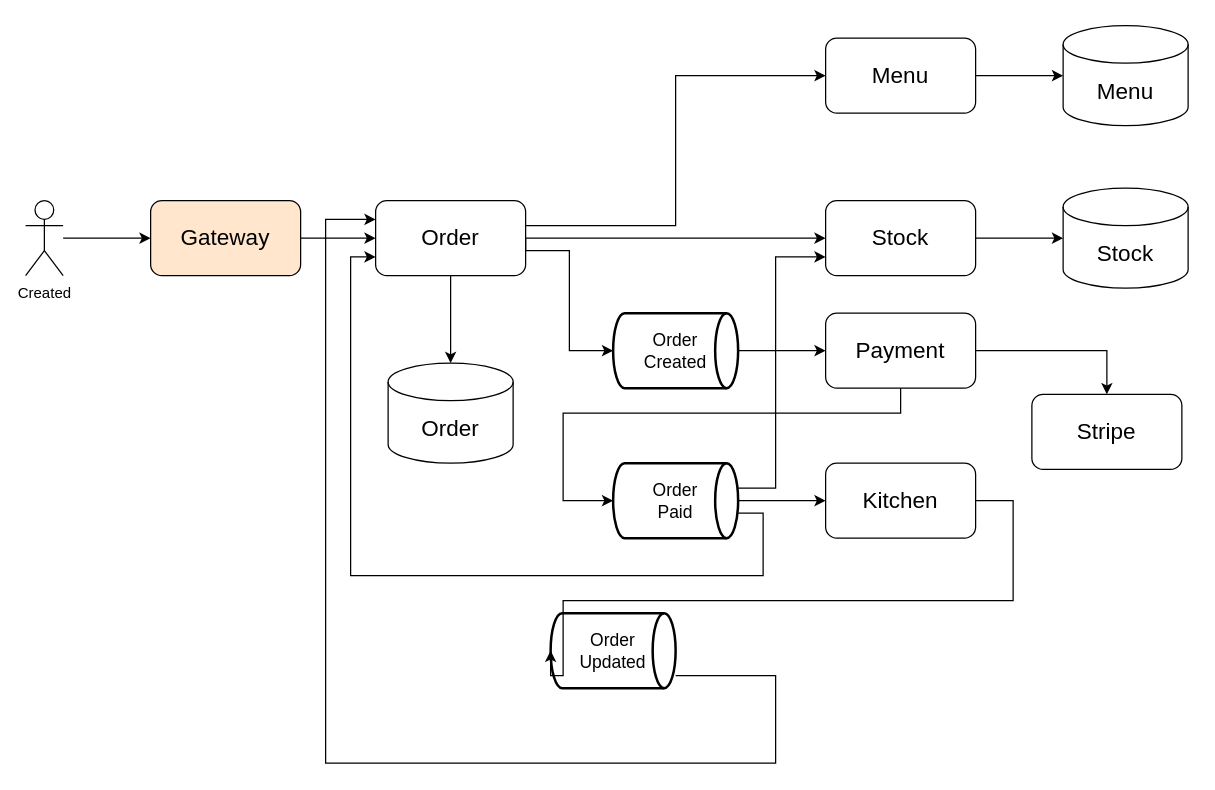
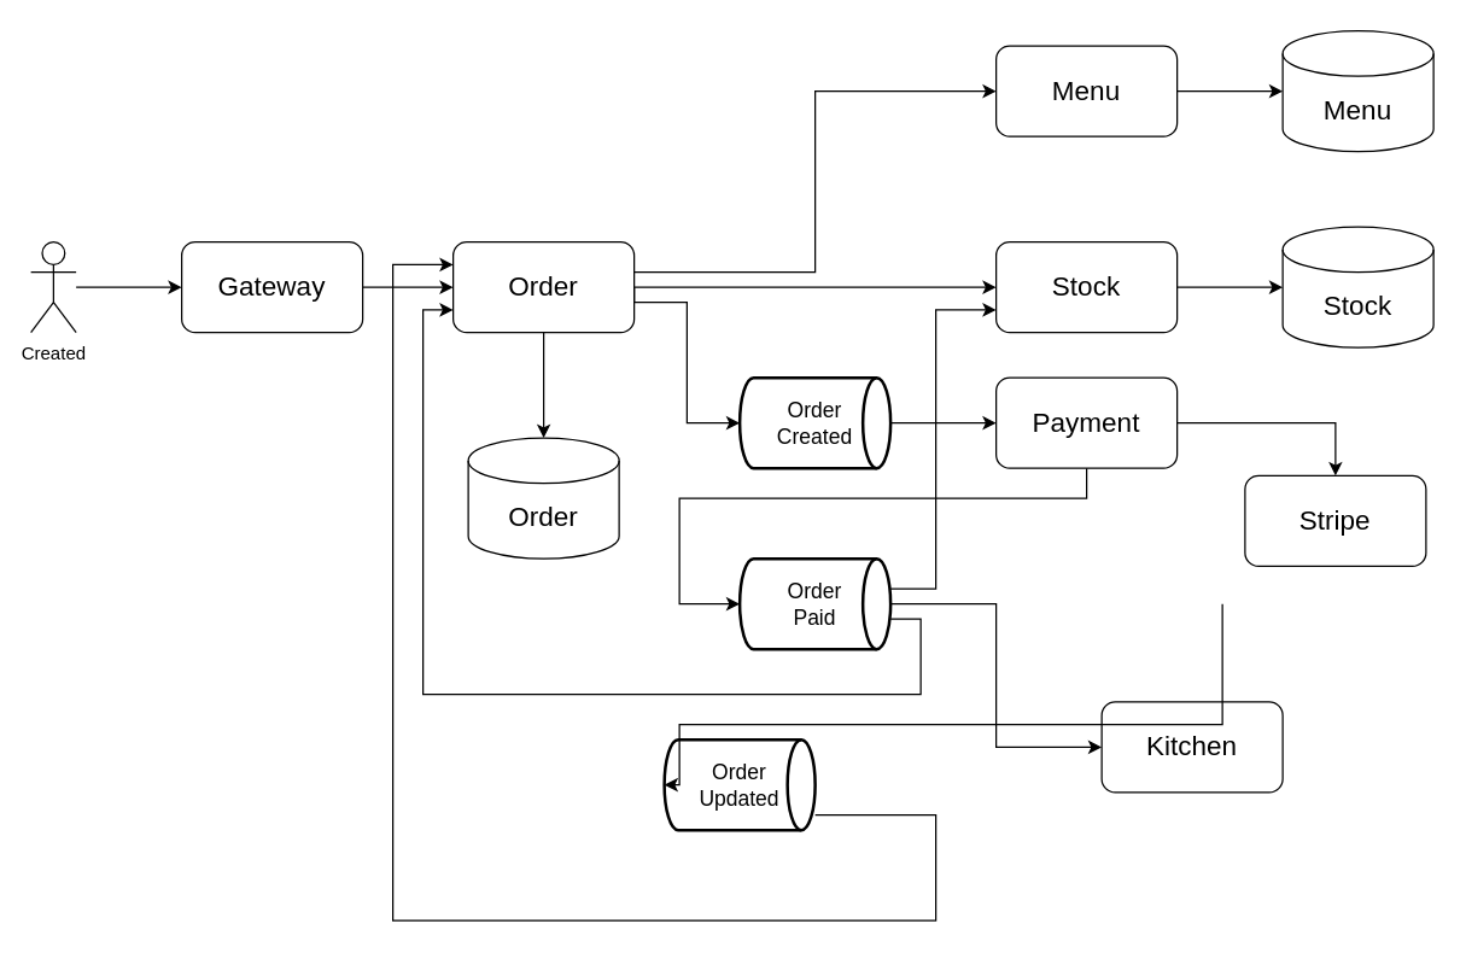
  <mxCell id="0" />
  <mxCell id="1" parent="0" />
  <mxCell id="2" value="" style="edgeStyle=orthogonalEdgeStyle;rounded=0;orthogonalLoop=1;jettySize=auto;html=1;" edge="1" parent="1" source="3" target="5"><mxGeometry relative="1" as="geometry" /></mxCell>
  <mxCell id="3" value="Created" style="shape=umlActor;verticalLabelPosition=bottom;verticalAlign=top;html=1;outlineConnect=0;" vertex="1" parent="1"><mxGeometry x="20" y="160" width="30" height="60" as="geometry" /></mxCell>
  <mxCell id="4" value="" style="edgeStyle=orthogonalEdgeStyle;rounded=0;orthogonalLoop=1;jettySize=auto;html=1;" edge="1" parent="1" source="5" target="9"><mxGeometry relative="1" as="geometry" /></mxCell>
- <mxCell id="5" value="&lt;font style=&quot;font-size: 18px;&quot;&gt;Gateway&lt;/font&gt;" style="rounded=1;whiteSpace=wrap;html=1;fillColor=#ffe6cc;" vertex="1" parent="1"><mxGeometry x="120" y="160" width="120" height="60" as="geometry" /></mxCell>
+ <mxCell id="5" value="&lt;font style=&quot;font-size: 18px;&quot;&gt;Gateway&lt;/font&gt;" style="rounded=1;whiteSpace=wrap;html=1;" vertex="1" parent="1"><mxGeometry x="120" y="160" width="120" height="60" as="geometry" /></mxCell>
  <mxCell id="6" value="" style="edgeStyle=orthogonalEdgeStyle;rounded=0;orthogonalLoop=1;jettySize=auto;html=1;" edge="1" parent="1" source="9" target="10"><mxGeometry relative="1" as="geometry" /></mxCell>
  <mxCell id="7" value="" style="edgeStyle=orthogonalEdgeStyle;rounded=0;orthogonalLoop=1;jettySize=auto;html=1;" edge="1" parent="1" source="9" target="12"><mxGeometry relative="1" as="geometry" /></mxCell>
  <mxCell id="8" style="edgeStyle=orthogonalEdgeStyle;rounded=0;orthogonalLoop=1;jettySize=auto;html=1;entryX=0;entryY=0.5;entryDx=0;entryDy=0;" edge="1" parent="1" source="9" target="15"><mxGeometry relative="1" as="geometry"><Array as="points"><mxPoint x="540" y="180" /><mxPoint x="540" y="60" /></Array></mxGeometry></mxCell>
  <mxCell id="9" value="&lt;font style=&quot;font-size: 18px;&quot;&gt;Order&lt;/font&gt;" style="rounded=1;whiteSpace=wrap;html=1;" vertex="1" parent="1"><mxGeometry x="300" y="160" width="120" height="60" as="geometry" /></mxCell>
  <mxCell id="10" value="&lt;font style=&quot;font-size: 18px;&quot;&gt;Order&lt;/font&gt;" style="shape=cylinder3;whiteSpace=wrap;html=1;boundedLbl=1;backgroundOutline=1;size=15;" vertex="1" parent="1"><mxGeometry x="310" y="290" width="100" height="80" as="geometry" /></mxCell>
  <mxCell id="11" value="" style="edgeStyle=orthogonalEdgeStyle;rounded=0;orthogonalLoop=1;jettySize=auto;html=1;" edge="1" parent="1" source="12" target="16"><mxGeometry relative="1" as="geometry" /></mxCell>
  <mxCell id="12" value="&lt;font style=&quot;font-size: 18px;&quot;&gt;Stock&lt;/font&gt;" style="rounded=1;whiteSpace=wrap;html=1;" vertex="1" parent="1"><mxGeometry x="660" y="160" width="120" height="60" as="geometry" /></mxCell>
  <mxCell id="13" value="&lt;font style=&quot;font-size: 18px;&quot;&gt;Menu&lt;/font&gt;" style="shape=cylinder3;whiteSpace=wrap;html=1;boundedLbl=1;backgroundOutline=1;size=15;" vertex="1" parent="1"><mxGeometry x="850" y="20" width="100" height="80" as="geometry" /></mxCell>
  <mxCell id="14" value="" style="edgeStyle=orthogonalEdgeStyle;rounded=0;orthogonalLoop=1;jettySize=auto;html=1;" edge="1" parent="1" source="15" target="13"><mxGeometry relative="1" as="geometry" /></mxCell>
  <mxCell id="15" value="&lt;font style=&quot;font-size: 18px;&quot;&gt;Menu&lt;/font&gt;" style="rounded=1;whiteSpace=wrap;html=1;" vertex="1" parent="1"><mxGeometry x="660" y="30" width="120" height="60" as="geometry" /></mxCell>
  <mxCell id="16" value="&lt;font style=&quot;font-size: 18px;&quot;&gt;Stock&lt;/font&gt;" style="shape=cylinder3;whiteSpace=wrap;html=1;boundedLbl=1;backgroundOutline=1;size=15;" vertex="1" parent="1"><mxGeometry x="850" y="150" width="100" height="80" as="geometry" /></mxCell>
  <mxCell id="17" value="" style="edgeStyle=orthogonalEdgeStyle;rounded=0;orthogonalLoop=1;jettySize=auto;html=1;" edge="1" parent="1" source="18" target="28"><mxGeometry relative="1" as="geometry" /></mxCell>
  <mxCell id="18" value="&lt;font style=&quot;font-size: 18px;&quot;&gt;Payment&lt;/font&gt;" style="rounded=1;whiteSpace=wrap;html=1;" vertex="1" parent="1"><mxGeometry x="660" y="250" width="120" height="60" as="geometry" /></mxCell>
  <mxCell id="19" style="edgeStyle=orthogonalEdgeStyle;rounded=0;orthogonalLoop=1;jettySize=auto;html=1;entryX=0;entryY=0.5;entryDx=0;entryDy=0;" edge="1" parent="1" source="20" target="18"><mxGeometry relative="1" as="geometry" /></mxCell>
  <mxCell id="20" value="&lt;font style=&quot;font-size: 14px;&quot;&gt;Order&lt;/font&gt;&lt;div&gt;&lt;font style=&quot;font-size: 14px;&quot;&gt;Created&lt;/font&gt;&lt;/div&gt;" style="strokeWidth=2;html=1;shape=mxgraph.flowchart.direct_data;whiteSpace=wrap;" vertex="1" parent="1"><mxGeometry x="490" y="250" width="100" height="60" as="geometry" /></mxCell>
  <mxCell id="21" style="edgeStyle=orthogonalEdgeStyle;rounded=0;orthogonalLoop=1;jettySize=auto;html=1;entryX=0;entryY=0.75;entryDx=0;entryDy=0;" edge="1" parent="1" source="24" target="9"><mxGeometry relative="1" as="geometry"><Array as="points"><mxPoint x="610" y="410" /><mxPoint x="610" y="460" /><mxPoint x="280" y="460" /><mxPoint x="280" y="205" /></Array></mxGeometry></mxCell>
  <mxCell id="22" style="edgeStyle=orthogonalEdgeStyle;rounded=0;orthogonalLoop=1;jettySize=auto;html=1;entryX=0;entryY=0.75;entryDx=0;entryDy=0;" edge="1" parent="1" source="24" target="12"><mxGeometry relative="1" as="geometry"><Array as="points"><mxPoint x="620" y="390" /><mxPoint x="620" y="205" /></Array></mxGeometry></mxCell>
  <mxCell id="23" style="edgeStyle=orthogonalEdgeStyle;rounded=0;orthogonalLoop=1;jettySize=auto;html=1;entryX=0;entryY=0.5;entryDx=0;entryDy=0;" edge="1" parent="1" source="24" target="30"><mxGeometry relative="1" as="geometry" /></mxCell>
  <mxCell id="24" value="&lt;font style=&quot;font-size: 14px;&quot;&gt;Order&lt;/font&gt;&lt;div&gt;&lt;font style=&quot;font-size: 14px;&quot;&gt;Paid&lt;/font&gt;&lt;/div&gt;" style="strokeWidth=2;html=1;shape=mxgraph.flowchart.direct_data;whiteSpace=wrap;" vertex="1" parent="1"><mxGeometry x="490" y="370" width="100" height="60" as="geometry" /></mxCell>
  <mxCell id="25" style="edgeStyle=orthogonalEdgeStyle;rounded=0;orthogonalLoop=1;jettySize=auto;html=1;entryX=0;entryY=0.25;entryDx=0;entryDy=0;" edge="1" parent="1" source="26" target="9"><mxGeometry relative="1" as="geometry"><Array as="points"><mxPoint x="620" y="540" /><mxPoint x="620" y="610" /><mxPoint x="260" y="610" /><mxPoint x="260" y="175" /></Array></mxGeometry></mxCell>
  <mxCell id="26" value="&lt;font style=&quot;font-size: 14px;&quot;&gt;Order&lt;/font&gt;&lt;div&gt;&lt;font style=&quot;font-size: 14px;&quot;&gt;Updated&lt;/font&gt;&lt;/div&gt;" style="strokeWidth=2;html=1;shape=mxgraph.flowchart.direct_data;whiteSpace=wrap;" vertex="1" parent="1"><mxGeometry x="440" y="490" width="100" height="60" as="geometry" /></mxCell>
  <mxCell id="27" style="edgeStyle=orthogonalEdgeStyle;rounded=0;orthogonalLoop=1;jettySize=auto;html=1;exitX=1;exitY=0.5;exitDx=0;exitDy=0;entryX=0;entryY=0.5;entryDx=0;entryDy=0;entryPerimeter=0;" edge="1" parent="1" source="9" target="20"><mxGeometry relative="1" as="geometry"><Array as="points"><mxPoint x="420" y="200" /><mxPoint x="455" y="200" /><mxPoint x="455" y="280" /></Array></mxGeometry></mxCell>
  <mxCell id="28" value="&lt;font style=&quot;font-size: 18px;&quot;&gt;Stripe&lt;/font&gt;" style="rounded=1;whiteSpace=wrap;html=1;" vertex="1" parent="1"><mxGeometry x="825" y="315" width="120" height="60" as="geometry" /></mxCell>
  <mxCell id="29" style="edgeStyle=orthogonalEdgeStyle;rounded=0;orthogonalLoop=1;jettySize=auto;html=1;entryX=0;entryY=0.5;entryDx=0;entryDy=0;entryPerimeter=0;" edge="1" parent="1" source="18" target="24"><mxGeometry relative="1" as="geometry"><Array as="points"><mxPoint x="720" y="330" /><mxPoint x="450" y="330" /><mxPoint x="450" y="400" /></Array></mxGeometry></mxCell>
- <mxCell id="30" value="&lt;font style=&quot;font-size: 18px;&quot;&gt;Kitchen&lt;/font&gt;" style="rounded=1;whiteSpace=wrap;html=1;" vertex="1" parent="1"><mxGeometry x="660" y="370" width="120" height="60" as="geometry" /></mxCell>
+ <mxCell id="30" value="&lt;font style=&quot;font-size: 18px;&quot;&gt;Kitchen&lt;/font&gt;" style="rounded=1;whiteSpace=wrap;html=1;" vertex="1" parent="1"><mxGeometry x="730" y="465" width="120" height="60" as="geometry" /></mxCell>
  <mxCell id="31" style="edgeStyle=orthogonalEdgeStyle;rounded=0;orthogonalLoop=1;jettySize=auto;html=1;entryX=0;entryY=0.5;entryDx=0;entryDy=0;entryPerimeter=0;" edge="1" parent="1" source="30" target="26"><mxGeometry relative="1" as="geometry"><Array as="points"><mxPoint x="810" y="400" /><mxPoint x="810" y="480" /><mxPoint x="450" y="480" /><mxPoint x="450" y="540" /></Array></mxGeometry></mxCell>
